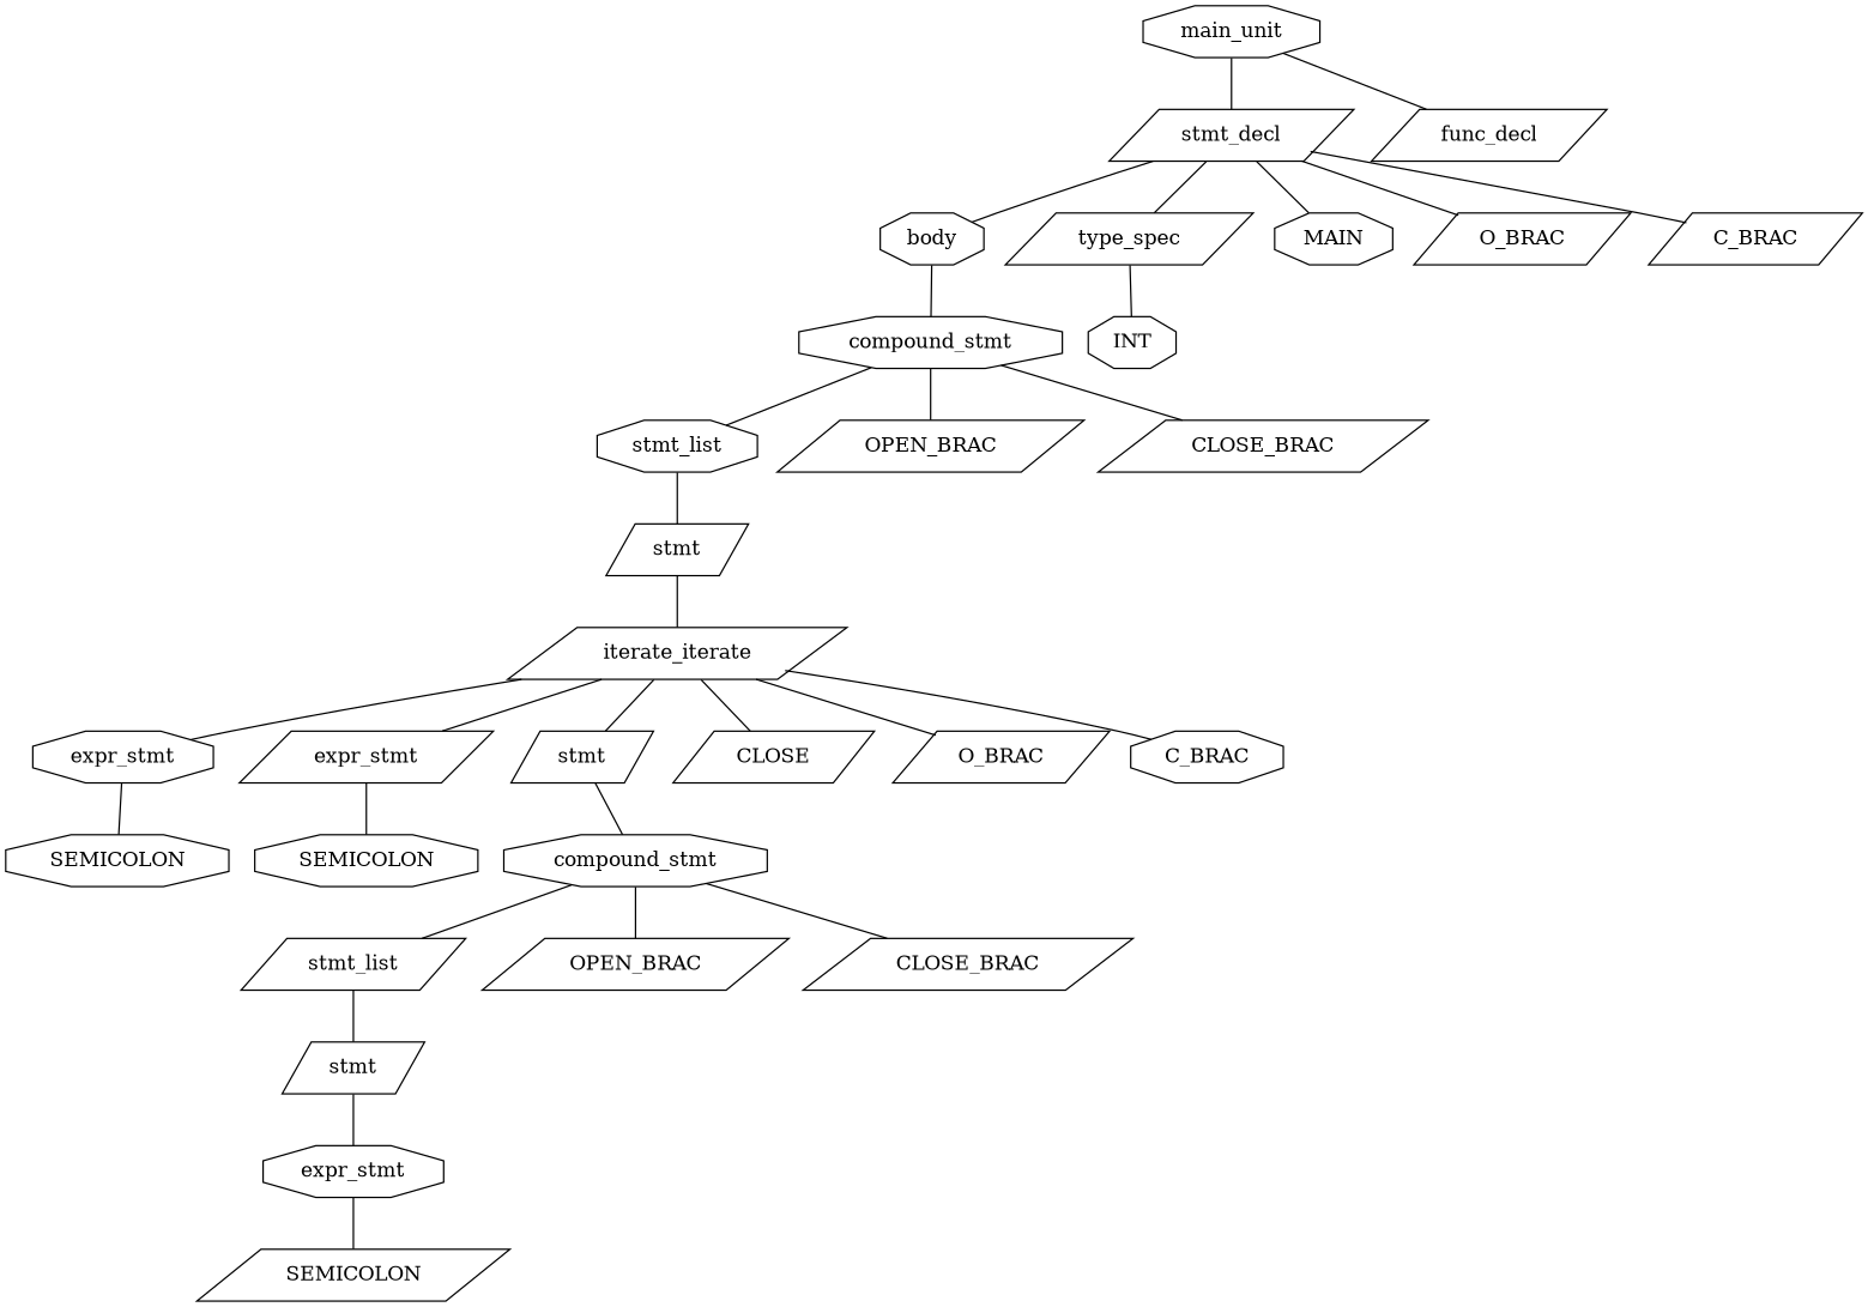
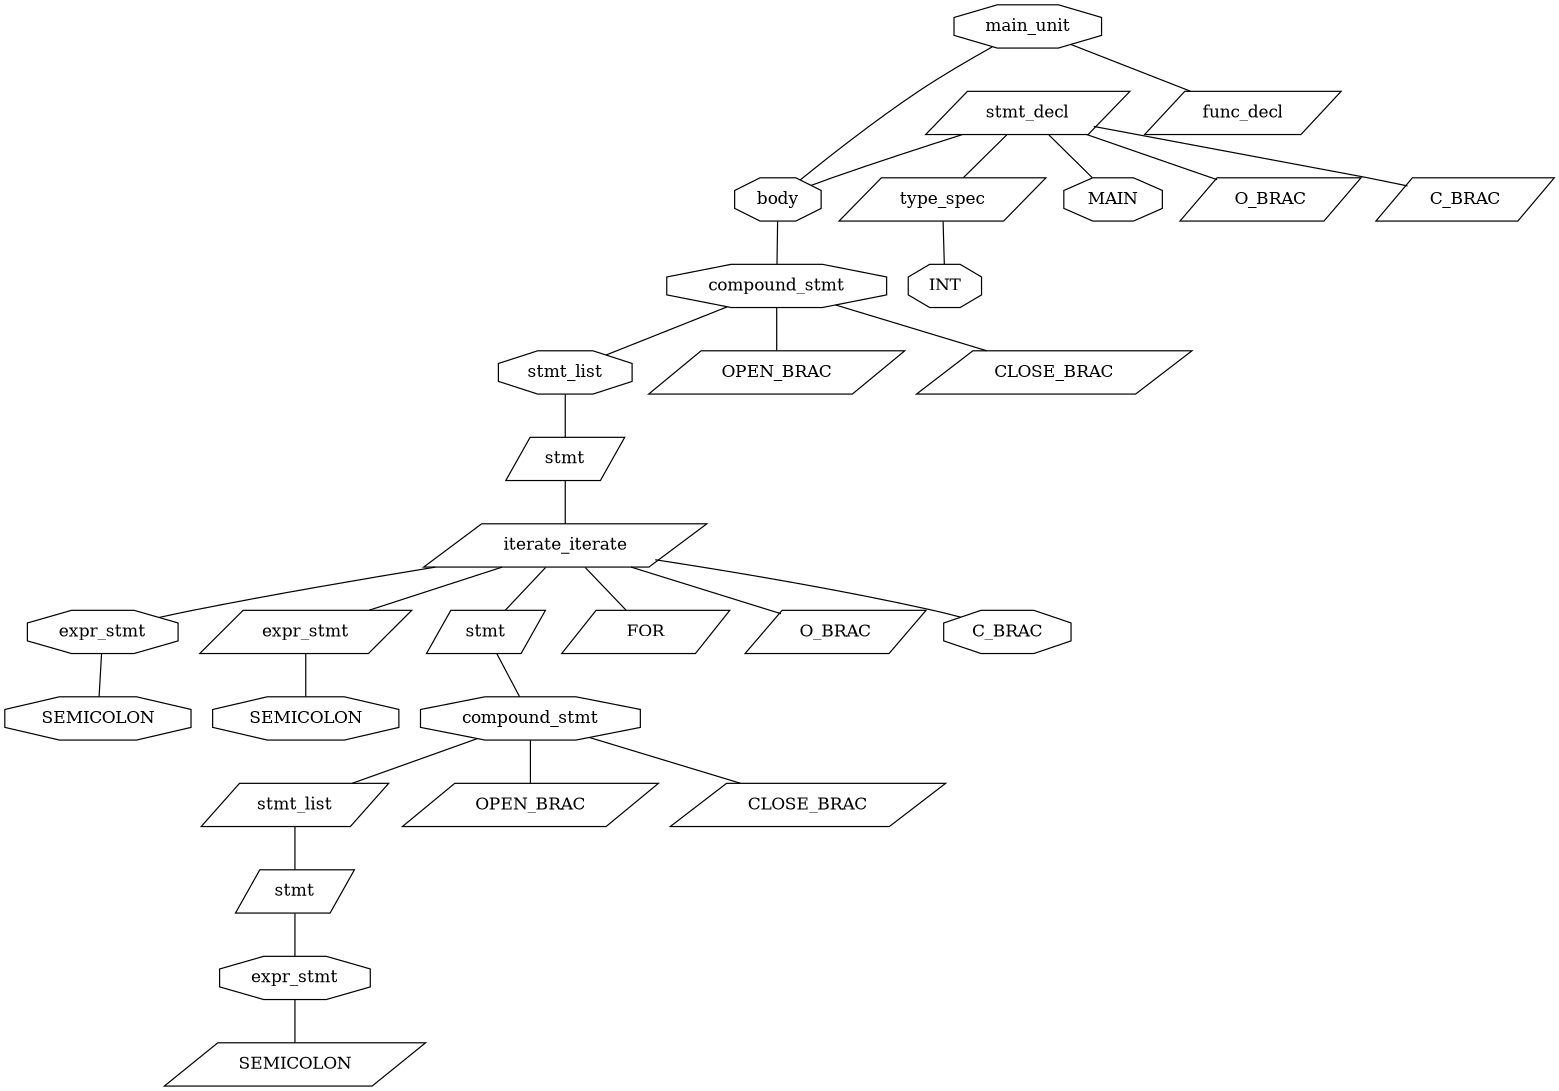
  strict graph {
    node [shape=parallelogram]
    n1 [label=type_spec]
    n2 [label=INT shape=octagon]
    n3 [label=expr_stmt shape=octagon]
    n4 [label=SEMICOLON shape=octagon]
    n5 [label=expr_stmt]
    n6 [label=SEMICOLON shape=octagon]
    n7 [label=expr_stmt shape=octagon]
    n8 [label=SEMICOLON]
    n9 [label=stmt]
    n10 [label=stmt_list]
    n11 [label=compound_stmt shape=octagon]
    n12 [label=OPEN_BRAC]
    n13 [label=CLOSE_BRAC]
    n14 [label=stmt]
    n15 [label=iterate_iterate]
-   n16 [label=CLOSE]
+   n16 [label=FOR]
    n17 [label=O_BRAC]
    n18 [label=C_BRAC shape=octagon]
    n19 [label=stmt]
    n20 [label=stmt_list shape=octagon]
    n21 [label=compound_stmt shape=octagon]
    n22 [label=OPEN_BRAC]
    n23 [label=CLOSE_BRAC]
    n24 [label=body shape=octagon]
    n25 [label=MAIN shape=octagon]
    n26 [label=O_BRAC]
    n27 [label=C_BRAC]
    n28 [label=stmt_decl]
    n29 [label=func_decl]
    n30 [label=main_unit shape=octagon]
    n1 -- n2
    n3 -- n4
    n5 -- n6
    n7 -- n8
    n9 -- n7
    n10 -- n9
    n11 -- n10
    n11 -- n12
    n11 -- n13
    n14 -- n11
    n15 -- n3
    n15 -- n5
    n15 -- n14
    n15 -- n16
    n15 -- n17
    n15 -- n18
    n19 -- n15
    n20 -- n19
    n21 -- n20
    n21 -- n22
    n21 -- n23
    n24 -- n21
    n28 -- n1
    n28 -- n24
    n28 -- n25
    n28 -- n26
    n28 -- n27
-   n30 -- n28
+   n30 -- n24
    n30 -- n29
  }
